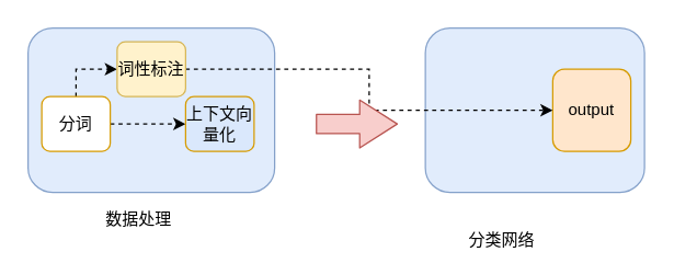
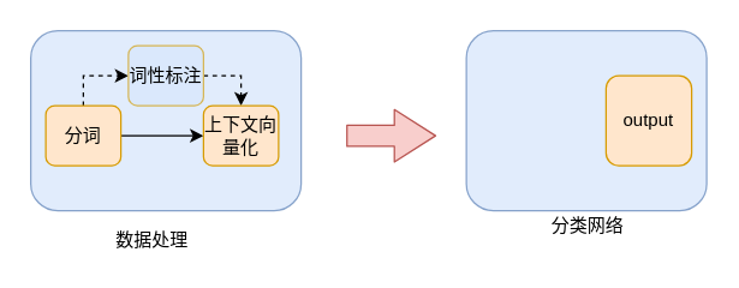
  <mxCell id="0" />
  <mxCell id="1" parent="0" />
  <mxCell id="2" value="" style="rounded=1;whiteSpace=wrap;html=1;fillColor=#dae8fc;strokeColor=#6c8ebf;opacity=80;" parent="1" vertex="1"><mxGeometry x="20" y="20" width="180" height="120" as="geometry" /></mxCell>
  <mxCell id="3" value="" style="rounded=1;whiteSpace=wrap;html=1;fillColor=#dae8fc;strokeColor=#6c8ebf;opacity=80;" parent="1" vertex="1"><mxGeometry x="310" y="20" width="160" height="120" as="geometry" /></mxCell>
  <mxCell id="4" value="output" style="rounded=1;whiteSpace=wrap;html=1;fillColor=#ffe6cc;strokeColor=#d79b00;" parent="1" vertex="1"><mxGeometry x="403" y="50" width="57" height="60" as="geometry" /></mxCell>
  <mxCell id="5" style="edgeStyle=orthogonalEdgeStyle;rounded=0;orthogonalLoop=1;jettySize=auto;html=1;exitX=0.5;exitY=0;exitDx=0;exitDy=0;dashed=1;" parent="1" source="7" target="9" edge="1"><mxGeometry relative="1" as="geometry" /></mxCell>
- <mxCell id="6" style="edgeStyle=orthogonalEdgeStyle;rounded=0;orthogonalLoop=1;jettySize=auto;html=1;exitX=1;exitY=0.5;exitDx=0;exitDy=0;dashed=1;" parent="1" source="7" target="10" edge="1"><mxGeometry relative="1" as="geometry" /></mxCell>
- <mxCell id="7" value="分词" style="rounded=1;whiteSpace=wrap;html=1;fillColor=#ffffff;strokeColor=#d79b00;" parent="1" vertex="1"><mxGeometry x="30" y="70" width="50" height="40" as="geometry" /></mxCell>
- <mxCell id="8" style="edgeStyle=orthogonalEdgeStyle;rounded=0;orthogonalLoop=1;jettySize=auto;html=1;exitX=1;exitY=0.5;exitDx=0;exitDy=0;dashed=1;" parent="1" source="9" target="4" edge="1"><mxGeometry relative="1" as="geometry" /></mxCell>
- <mxCell id="9" value="词性标注" style="rounded=1;whiteSpace=wrap;html=1;fillColor=#fff2cc;strokeColor=#d6b656;" parent="1" vertex="1"><mxGeometry x="85" y="30" width="50" height="40" as="geometry" /></mxCell>
- <mxCell id="10" value="上下文向量化" style="rounded=1;whiteSpace=wrap;html=1;fillColor=#dae8fc;strokeColor=#d79b00;" parent="1" vertex="1"><mxGeometry x="135" y="70" width="50" height="40" as="geometry" /></mxCell>
+ <mxCell id="6" style="edgeStyle=orthogonalEdgeStyle;rounded=0;orthogonalLoop=1;jettySize=auto;html=1;exitX=1;exitY=0.5;exitDx=0;exitDy=0;" parent="1" source="7" target="10" edge="1"><mxGeometry relative="1" as="geometry" /></mxCell>
+ <mxCell id="7" value="分词" style="rounded=1;whiteSpace=wrap;html=1;fillColor=#ffe6cc;strokeColor=#d79b00;" parent="1" vertex="1"><mxGeometry x="30" y="70" width="50" height="40" as="geometry" /></mxCell>
+ <mxCell id="8" style="edgeStyle=orthogonalEdgeStyle;rounded=0;orthogonalLoop=1;jettySize=auto;html=1;exitX=1;exitY=0.5;exitDx=0;exitDy=0;entryX=0.5;entryY=0;entryDx=0;entryDy=0;dashed=1;" parent="1" source="9" target="10" edge="1"><mxGeometry relative="1" as="geometry" /></mxCell>
+ <mxCell id="9" value="词性标注" style="rounded=1;whiteSpace=wrap;html=1;fillColor=#dae8fc;strokeColor=#d6b656;" parent="1" vertex="1"><mxGeometry x="85" y="30" width="50" height="40" as="geometry" /></mxCell>
+ <mxCell id="10" value="上下文向量化" style="rounded=1;whiteSpace=wrap;html=1;fillColor=#ffe6cc;strokeColor=#d79b00;" parent="1" vertex="1"><mxGeometry x="135" y="70" width="50" height="40" as="geometry" /></mxCell>
  <mxCell id="11" value="数据处理" style="text;html=1;resizable=0;points=[];autosize=1;align=left;verticalAlign=top;spacingTop=-4;" parent="1" vertex="1"><mxGeometry x="75" y="150" width="60" height="20" as="geometry" /></mxCell>
- <mxCell id="12" value="分类网络" style="text;html=1;resizable=0;points=[];autosize=1;align=left;verticalAlign=top;spacingTop=-4;" parent="1" vertex="1"><mxGeometry x="340" y="165" width="60" height="20" as="geometry" /></mxCell>
+ <mxCell id="12" value="分类网络" style="text;html=1;resizable=0;points=[];autosize=1;align=left;verticalAlign=top;spacingTop=-4;" parent="1" vertex="1"><mxGeometry x="365" y="140" width="60" height="20" as="geometry" /></mxCell>
  <mxCell id="13" value="" style="shape=flexArrow;endArrow=classic;html=1;width=14;endSize=8.81;fillColor=#f8cecc;strokeColor=#b85450;" parent="1" edge="1"><mxGeometry width="50" height="50" relative="1" as="geometry"><mxPoint x="230" y="90" as="sourcePoint" /><mxPoint x="290" y="90" as="targetPoint" /></mxGeometry></mxCell>
